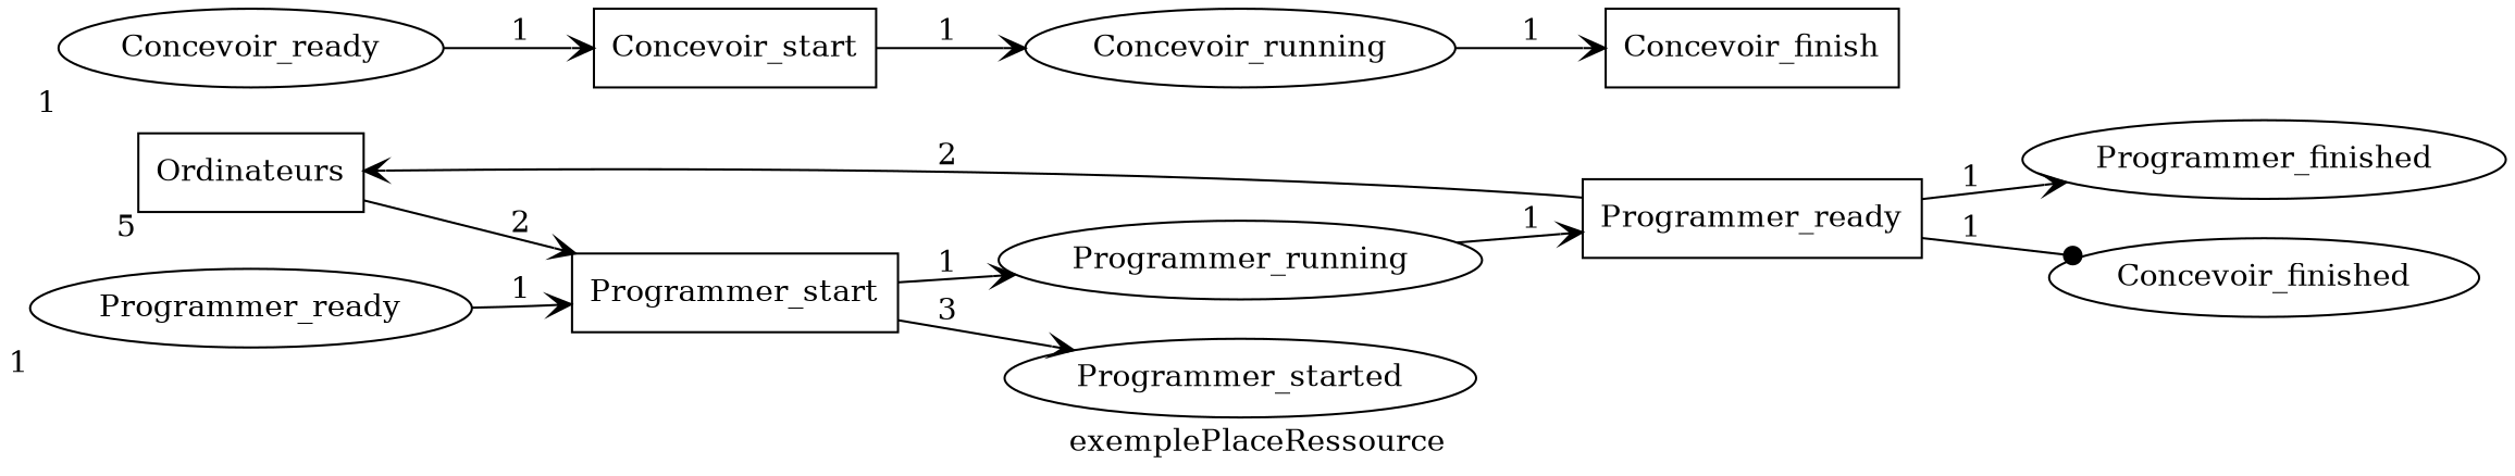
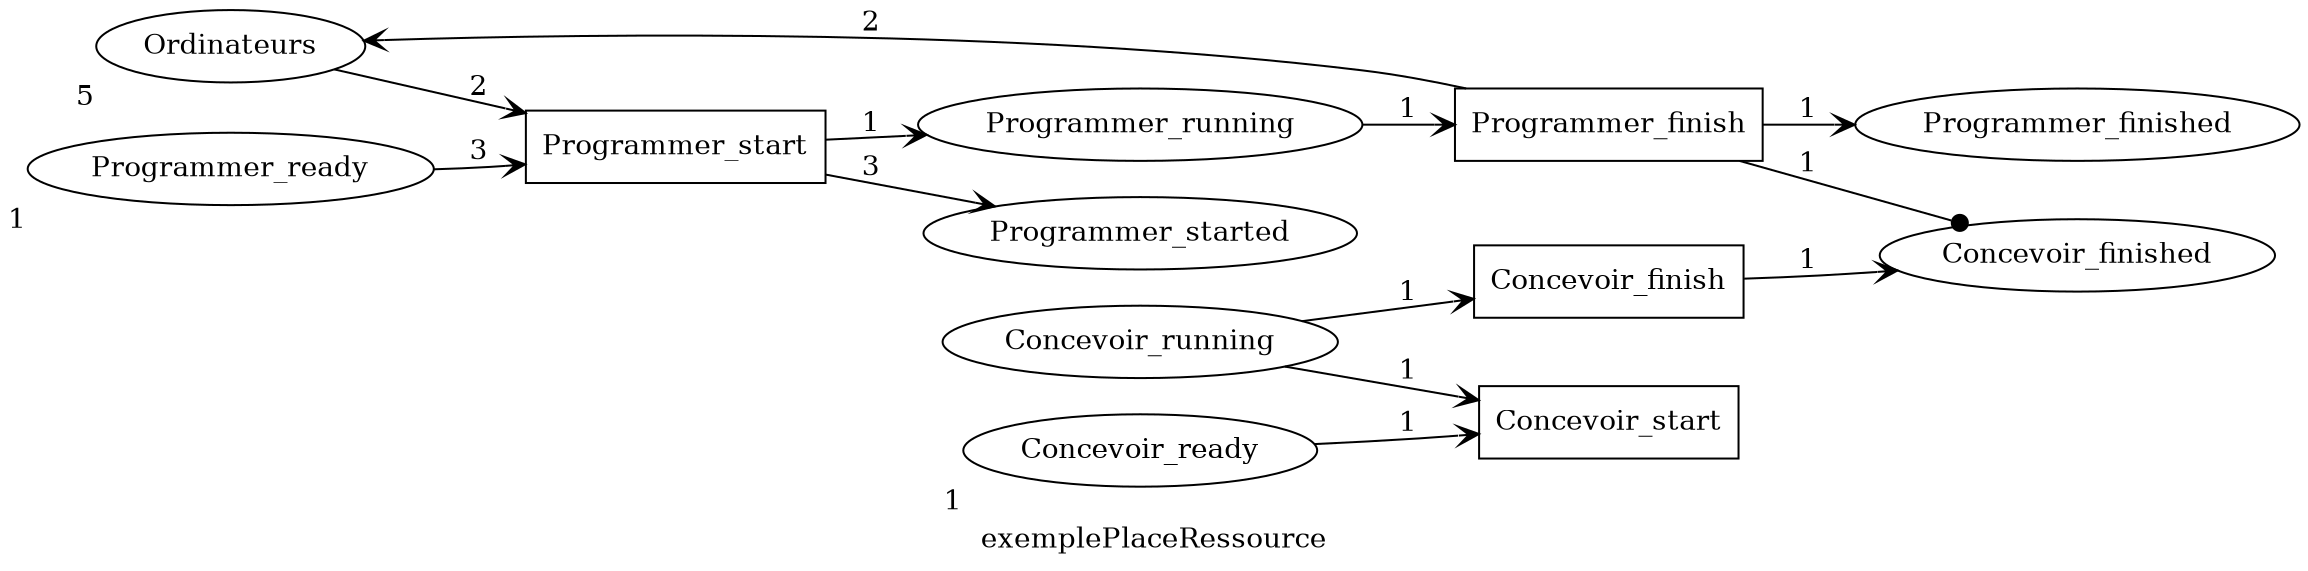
  digraph {
    label=exemplePlaceRessource
    rankdir=LR
    edge [arrowhead=vee]
-   Ordinateurs [xlabel=5 shape=box]
+   Ordinateurs [xlabel=5]
    Programmer_start [shape=rectangle]
    Programmer_running
    Programmer_started
    Programmer_ready [xlabel=1]
-   Programmer_finish [shape=rectangle label=Programmer_ready]
+   Programmer_finish [shape=rectangle]
    Programmer_finished
    Concevoir_finished
    Concevoir_ready [xlabel=1]
    Concevoir_start [shape=rectangle]
    Concevoir_running
    Concevoir_finish [shape=rectangle]
    Ordinateurs -> Programmer_start [label=2]
    Programmer_start -> Programmer_running [label=1]
    Programmer_start -> Programmer_started [label=3]
    Programmer_running -> Programmer_finish [label=1]
-   Programmer_ready -> Programmer_start [label=1]
+   Programmer_ready -> Programmer_start [label=3]
    Programmer_finish -> Ordinateurs [label=2]
    Programmer_finish -> Programmer_finished [label=1]
    Programmer_finish -> Concevoir_finished [arrowhead=dot label=1]
    Concevoir_ready -> Concevoir_start [label=1]
-   Concevoir_start -> Concevoir_running [label=1]
+   Concevoir_running -> Concevoir_start [label=1]
    Concevoir_running -> Concevoir_finish [label=1]
+   Concevoir_finish -> Concevoir_finished [label=1]
  }
